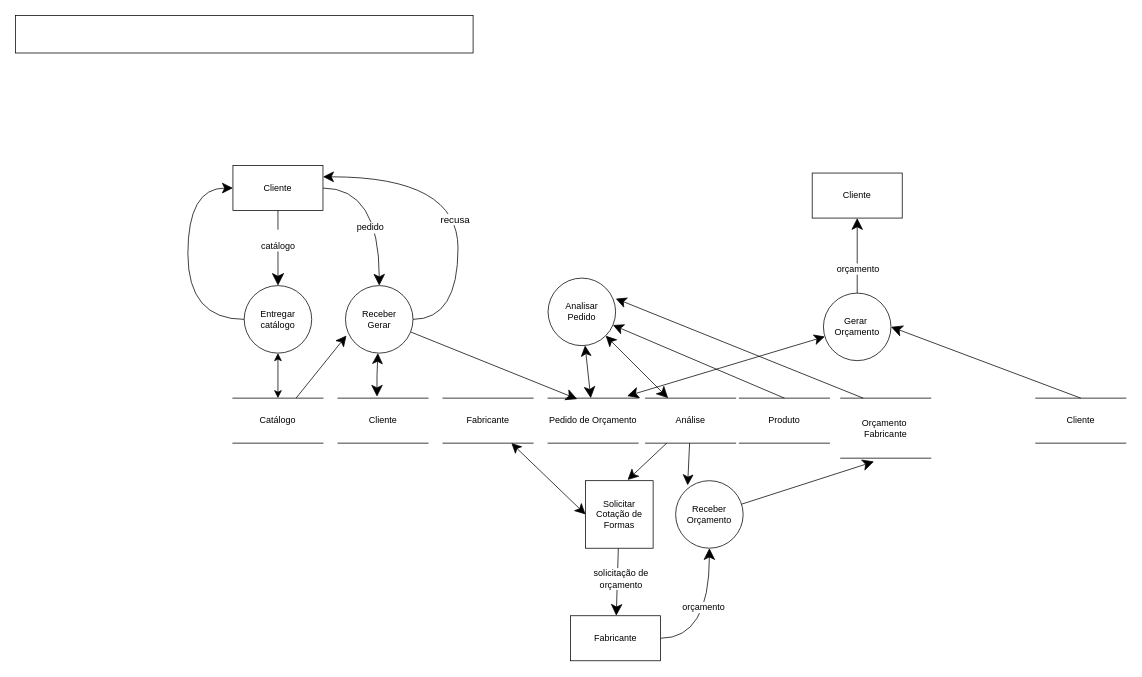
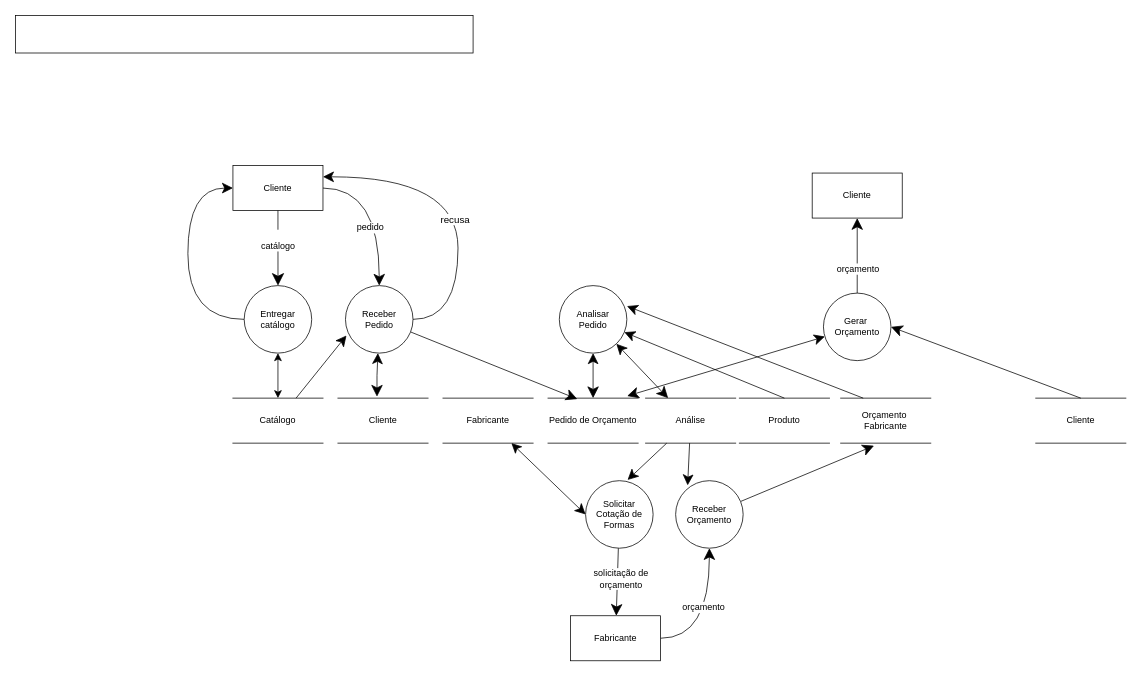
  <mxCell id="0" />
  <mxCell id="1" parent="0" />
  <mxCell id="2" style="edgeStyle=orthogonalEdgeStyle;rounded=0;orthogonalLoop=1;jettySize=auto;html=1;entryX=0.5;entryY=0;entryDx=0;entryDy=0;startArrow=none;startFill=0;endArrow=classic;endFill=1;strokeWidth=1;fontSize=14;curved=1;endSize=13;" parent="1" source="4" target="14" edge="1"><mxGeometry relative="1" as="geometry"><Array as="points"><mxPoint x="504.94" y="250" /></Array></mxGeometry></mxCell>
  <mxCell id="3" value="pedido" style="edgeLabel;html=1;align=center;verticalAlign=middle;resizable=0;points=[];fontSize=12;" parent="2" vertex="1" connectable="0"><mxGeometry x="0.239" y="-12" relative="1" as="geometry"><mxPoint as="offset" /></mxGeometry></mxCell>
  <mxCell id="4" value="Cliente" style="rounded=0;whiteSpace=wrap;html=1;" parent="1" vertex="1"><mxGeometry x="309.94" y="220" width="120" height="60" as="geometry" /></mxCell>
  <mxCell id="5" style="edgeStyle=orthogonalEdgeStyle;rounded=0;orthogonalLoop=1;jettySize=auto;html=1;entryX=0.5;entryY=0;entryDx=0;entryDy=0;startArrow=classic;startFill=1;fontSize=18;strokeWidth=1;endSize=8;startSize=8;" parent="1" source="7" target="9" edge="1"><mxGeometry relative="1" as="geometry" /></mxCell>
  <mxCell id="6" style="edgeStyle=orthogonalEdgeStyle;rounded=0;orthogonalLoop=1;jettySize=auto;html=1;entryX=0;entryY=0.5;entryDx=0;entryDy=0;startArrow=none;startFill=0;startSize=11;endSize=12;strokeWidth=1;curved=1;" parent="1" source="7" target="4" edge="1"><mxGeometry relative="1" as="geometry"><Array as="points"><mxPoint x="249.94" y="425" /><mxPoint x="249.94" y="250" /></Array></mxGeometry></mxCell>
  <mxCell id="7" value="Entregar catálogo" style="ellipse;whiteSpace=wrap;html=1;aspect=fixed;" parent="1" vertex="1"><mxGeometry x="324.94" y="380" width="90" height="90" as="geometry" /></mxCell>
  <mxCell id="8" style="edgeStyle=none;rounded=0;orthogonalLoop=1;jettySize=auto;html=1;entryX=0.014;entryY=0.739;entryDx=0;entryDy=0;entryPerimeter=0;startArrow=none;startFill=0;startSize=11;endSize=12;strokeWidth=1;" parent="1" source="9" target="14" edge="1"><mxGeometry relative="1" as="geometry" /></mxCell>
  <mxCell id="9" value="Catálogo" style="shape=partialRectangle;whiteSpace=wrap;html=1;left=0;right=0;fillColor=none;" parent="1" vertex="1"><mxGeometry x="309.94" y="530" width="120" height="60" as="geometry" /></mxCell>
  <mxCell id="10" value="" style="rounded=0;orthogonalLoop=1;jettySize=auto;html=1;startArrow=classic;startFill=1;endArrow=classic;endFill=1;endSize=13;strokeWidth=1;fontSize=12;startSize=12;" parent="1" source="14" edge="1"><mxGeometry relative="1" as="geometry"><mxPoint x="501.94" y="528" as="targetPoint" /><Array as="points"><mxPoint x="501.94" y="500" /></Array></mxGeometry></mxCell>
  <mxCell id="11" style="edgeStyle=none;rounded=0;orthogonalLoop=1;jettySize=auto;html=1;entryX=0.325;entryY=0.02;entryDx=0;entryDy=0;entryPerimeter=0;startArrow=none;startFill=0;startSize=12;endArrow=classic;endFill=1;endSize=13;strokeWidth=1;fontSize=12;" parent="1" source="14" target="16" edge="1"><mxGeometry relative="1" as="geometry" /></mxCell>
  <mxCell id="12" style="edgeStyle=orthogonalEdgeStyle;curved=1;rounded=0;orthogonalLoop=1;jettySize=auto;html=1;entryX=1;entryY=0.25;entryDx=0;entryDy=0;startArrow=none;startFill=0;startSize=11;endSize=12;strokeWidth=1;" parent="1" source="14" target="4" edge="1"><mxGeometry relative="1" as="geometry"><Array as="points"><mxPoint x="609.94" y="425" /><mxPoint x="609.94" y="235" /></Array></mxGeometry></mxCell>
  <mxCell id="13" value="recusa" style="edgeLabel;html=1;align=center;verticalAlign=middle;resizable=0;points=[];fontSize=13;" parent="12" vertex="1" connectable="0"><mxGeometry x="-0.102" y="4" relative="1" as="geometry"><mxPoint as="offset" /></mxGeometry></mxCell>
- <mxCell id="14" value="Receber&lt;br&gt;Gerar" style="ellipse;whiteSpace=wrap;html=1;aspect=fixed;" parent="1" vertex="1"><mxGeometry x="459.94" y="380" width="90" height="90" as="geometry" /></mxCell>
+ <mxCell id="14" value="Receber&lt;br&gt;Pedido" style="ellipse;whiteSpace=wrap;html=1;aspect=fixed;" parent="1" vertex="1"><mxGeometry x="459.94" y="380" width="90" height="90" as="geometry" /></mxCell>
  <mxCell id="15" value="Cliente" style="shape=partialRectangle;whiteSpace=wrap;html=1;left=0;right=0;fillColor=none;" parent="1" vertex="1"><mxGeometry x="449.94" y="530" width="120" height="60" as="geometry" /></mxCell>
  <mxCell id="16" value="Pedido de Orçamento" style="shape=partialRectangle;whiteSpace=wrap;html=1;left=0;right=0;fillColor=none;" parent="1" vertex="1"><mxGeometry x="729.94" y="530" width="120" height="60" as="geometry" /></mxCell>
  <mxCell id="17" value="Produto" style="shape=partialRectangle;whiteSpace=wrap;html=1;left=0;right=0;fillColor=none;" parent="1" vertex="1"><mxGeometry x="984.94" y="530" width="120" height="60" as="geometry" /></mxCell>
  <mxCell id="18" value="" style="rounded=0;whiteSpace=wrap;html=1;" parent="1" vertex="1"><mxGeometry width="610" height="50" as="geometry" x="20" y="20" /></mxCell>
  <mxCell id="19" value="&lt;font style=&quot;font-size: 12px&quot;&gt;&lt;br&gt;catálogo&lt;/font&gt;" style="edgeStyle=elbowEdgeStyle;rounded=0;orthogonalLoop=1;jettySize=auto;html=1;endArrow=classic;endFill=1;strokeWidth=1;endSize=14;startSize=14;startArrow=none;startFill=0;exitX=0.5;exitY=1;exitDx=0;exitDy=0;" parent="1" source="4" edge="1"><mxGeometry x="-0.198" relative="1" as="geometry"><mxPoint x="369.44" y="320" as="sourcePoint" /><mxPoint x="369.94" y="380" as="targetPoint" /><mxPoint as="offset" /></mxGeometry></mxCell>
  <mxCell id="20" value="" style="edgeStyle=none;rounded=0;orthogonalLoop=1;jettySize=auto;html=1;startArrow=classic;startFill=1;startSize=12;endArrow=classic;endFill=1;endSize=13;strokeWidth=1;fontSize=12;" parent="1" source="23" target="16" edge="1"><mxGeometry relative="1" as="geometry" /></mxCell>
  <mxCell id="21" style="edgeStyle=none;rounded=0;orthogonalLoop=1;jettySize=auto;html=1;entryX=0.5;entryY=0;entryDx=0;entryDy=0;startArrow=classic;startFill=1;startSize=12;endArrow=none;endFill=0;endSize=13;strokeWidth=1;fontSize=12;" parent="1" source="23" target="17" edge="1"><mxGeometry relative="1" as="geometry" /></mxCell>
  <mxCell id="22" style="edgeStyle=none;rounded=0;orthogonalLoop=1;jettySize=auto;html=1;entryX=0.25;entryY=0;entryDx=0;entryDy=0;startArrow=classic;startFill=1;startSize=12;endArrow=classic;endFill=1;endSize=13;strokeWidth=1;fontSize=12;" parent="1" source="23" target="34" edge="1"><mxGeometry relative="1" as="geometry" /></mxCell>
- <mxCell id="23" value="Analisar&lt;br&gt;Pedido" style="ellipse;whiteSpace=wrap;html=1;aspect=fixed;" parent="1" vertex="1"><mxGeometry x="729.94" y="370" width="90" height="90" as="geometry" /></mxCell>
+ <mxCell id="23" value="Analisar&lt;br&gt;Pedido" style="ellipse;whiteSpace=wrap;html=1;aspect=fixed;" parent="1" vertex="1"><mxGeometry x="744.94" y="380" width="90" height="90" as="geometry" /></mxCell>
  <mxCell id="24" style="edgeStyle=orthogonalEdgeStyle;rounded=0;orthogonalLoop=1;jettySize=auto;html=1;entryX=0.5;entryY=1;entryDx=0;entryDy=0;startArrow=none;startFill=0;startSize=12;endArrow=classic;endFill=1;endSize=13;strokeWidth=1;fontSize=12;curved=1;" parent="1" source="26" target="31" edge="1"><mxGeometry relative="1" as="geometry" /></mxCell>
  <mxCell id="25" value="orçamento" style="edgeLabel;html=1;align=center;verticalAlign=middle;resizable=0;points=[];fontSize=12;" parent="24" vertex="1" connectable="0"><mxGeometry x="0.144" y="8" relative="1" as="geometry"><mxPoint as="offset" /></mxGeometry></mxCell>
  <mxCell id="26" value="Fabricante" style="rounded=0;whiteSpace=wrap;html=1;" parent="1" vertex="1"><mxGeometry x="759.94" y="820" width="120" height="60" as="geometry" /></mxCell>
  <mxCell id="27" value="" style="edgeStyle=none;rounded=0;orthogonalLoop=1;jettySize=auto;html=1;startArrow=none;startFill=0;startSize=12;endArrow=classic;endFill=1;endSize=13;strokeWidth=1;fontSize=12;" parent="1" source="29" target="26" edge="1"><mxGeometry relative="1" as="geometry" /></mxCell>
  <mxCell id="28" value="solicitação de &lt;br&gt;orçamento" style="edgeLabel;html=1;align=center;verticalAlign=middle;resizable=0;points=[];fontSize=12;" parent="27" vertex="1" connectable="0"><mxGeometry x="-0.393" y="4" relative="1" as="geometry"><mxPoint y="13" as="offset" /></mxGeometry></mxCell>
- <mxCell id="29" value="Solicitar Cotação de Formas" style="whiteSpace=wrap;html=1;aspect=fixed;rounded=0;" parent="1" vertex="1"><mxGeometry x="779.94" y="640" width="90" height="90" as="geometry" /></mxCell>
+ <mxCell id="29" value="Solicitar Cotação de Formas" style="ellipse;whiteSpace=wrap;html=1;aspect=fixed;" parent="1" vertex="1"><mxGeometry x="779.94" y="640" width="90" height="90" as="geometry" /></mxCell>
  <mxCell id="30" style="rounded=0;orthogonalLoop=1;jettySize=auto;html=1;entryX=0.37;entryY=1.057;entryDx=0;entryDy=0;startArrow=none;startFill=0;startSize=12;endArrow=classic;endFill=1;endSize=13;strokeWidth=1;fontSize=12;entryPerimeter=0;" parent="1" source="31" target="39" edge="1"><mxGeometry relative="1" as="geometry" /></mxCell>
  <mxCell id="31" value="Receber Orçamento" style="ellipse;whiteSpace=wrap;html=1;aspect=fixed;" parent="1" vertex="1"><mxGeometry x="899.94" y="640" width="90" height="90" as="geometry" /></mxCell>
  <mxCell id="32" style="edgeStyle=none;rounded=0;orthogonalLoop=1;jettySize=auto;html=1;entryX=0.622;entryY=-0.011;entryDx=0;entryDy=0;entryPerimeter=0;startArrow=none;startFill=0;endSize=12;strokeWidth=1;" parent="1" source="34" target="29" edge="1"><mxGeometry relative="1" as="geometry" /></mxCell>
  <mxCell id="33" style="edgeStyle=none;rounded=0;orthogonalLoop=1;jettySize=auto;html=1;entryX=0.178;entryY=0.069;entryDx=0;entryDy=0;entryPerimeter=0;startArrow=none;startFill=0;endSize=12;strokeWidth=1;" parent="1" source="34" target="31" edge="1"><mxGeometry relative="1" as="geometry" /></mxCell>
  <mxCell id="34" value="Análise" style="shape=partialRectangle;whiteSpace=wrap;html=1;left=0;right=0;fillColor=none;" parent="1" vertex="1"><mxGeometry x="859.94" y="530" width="120" height="60" as="geometry" /></mxCell>
  <mxCell id="35" style="edgeStyle=none;rounded=0;orthogonalLoop=1;jettySize=auto;html=1;entryX=0.878;entryY=-0.047;entryDx=0;entryDy=0;entryPerimeter=0;startArrow=classic;startFill=1;startSize=12;endArrow=classic;endFill=1;endSize=13;strokeWidth=1;fontSize=12;" parent="1" source="37" target="16" edge="1"><mxGeometry relative="1" as="geometry" /></mxCell>
  <mxCell id="36" style="edgeStyle=none;rounded=0;orthogonalLoop=1;jettySize=auto;html=1;entryX=0.5;entryY=0;entryDx=0;entryDy=0;startArrow=classic;startFill=1;startSize=13;endArrow=none;endFill=0;endSize=9;strokeWidth=1;fontSize=12;exitX=1;exitY=0.5;exitDx=0;exitDy=0;" parent="1" source="37" target="43" edge="1"><mxGeometry relative="1" as="geometry" /></mxCell>
  <mxCell id="37" value="Gerar&amp;nbsp;&lt;br&gt;Orçamento" style="ellipse;whiteSpace=wrap;html=1;aspect=fixed;" parent="1" vertex="1"><mxGeometry x="1096.94" y="390" width="90" height="90" as="geometry" /></mxCell>
  <mxCell id="38" style="rounded=0;orthogonalLoop=1;jettySize=auto;html=1;entryX=1.002;entryY=0.304;entryDx=0;entryDy=0;entryPerimeter=0;startArrow=none;startFill=0;exitX=0.25;exitY=0;exitDx=0;exitDy=0;strokeWidth=1;endSize=12;" parent="1" source="39" target="23" edge="1"><mxGeometry relative="1" as="geometry" /></mxCell>
- <mxCell id="39" value="Orçamento&amp;nbsp;&lt;br&gt;Fabricante" style="shape=partialRectangle;whiteSpace=wrap;html=1;left=0;right=0;fillColor=none;" parent="1" vertex="1"><mxGeometry x="1119.94" y="530" width="120" height="80" as="geometry" /></mxCell>
+ <mxCell id="39" value="Orçamento&amp;nbsp;&lt;br&gt;Fabricante" style="shape=partialRectangle;whiteSpace=wrap;html=1;left=0;right=0;fillColor=none;" parent="1" vertex="1"><mxGeometry x="1119.94" y="530" width="120" height="60" as="geometry" /></mxCell>
  <mxCell id="40" value="" style="edgeStyle=none;rounded=0;orthogonalLoop=1;jettySize=auto;html=1;startArrow=classic;startFill=1;endArrow=none;endFill=0;strokeWidth=1;fontSize=12;endSize=9;startSize=13;" parent="1" source="42" target="37" edge="1"><mxGeometry relative="1" as="geometry"><Array as="points" /></mxGeometry></mxCell>
  <mxCell id="41" value="orçamento" style="edgeLabel;html=1;align=center;verticalAlign=middle;resizable=0;points=[];fontSize=12;" parent="40" vertex="1" connectable="0"><mxGeometry x="0.347" y="1" relative="1" as="geometry"><mxPoint as="offset" /></mxGeometry></mxCell>
  <mxCell id="42" value="Cliente" style="rounded=0;whiteSpace=wrap;html=1;" parent="1" vertex="1"><mxGeometry x="1081.94" y="230" width="120" height="60" as="geometry" /></mxCell>
  <mxCell id="43" value="Cliente" style="shape=partialRectangle;whiteSpace=wrap;html=1;left=0;right=0;fillColor=none;" parent="1" vertex="1"><mxGeometry x="1379.94" y="530" width="120" height="60" as="geometry" /></mxCell>
  <mxCell id="44" style="edgeStyle=none;rounded=0;orthogonalLoop=1;jettySize=auto;html=1;entryX=0;entryY=0.5;entryDx=0;entryDy=0;startArrow=classic;startFill=1;endSize=12;strokeWidth=1;startSize=11;" parent="1" source="45" target="29" edge="1"><mxGeometry relative="1" as="geometry" /></mxCell>
  <mxCell id="45" value="Fabricante" style="shape=partialRectangle;whiteSpace=wrap;html=1;left=0;right=0;fillColor=none;" parent="1" vertex="1"><mxGeometry x="589.94" y="530" width="120" height="60" as="geometry" /></mxCell>
